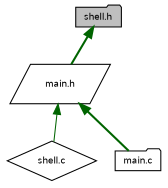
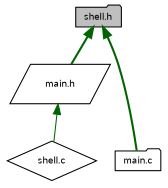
  digraph {
    fontname=Lato
    node [color=black fillcolor=white fontname=Lato fontsize=10 shape=folder style=filled]
    edge [color=darkgreen dir=back fontname=Lato fontsize=10 labelfontname=Helvetica labelfontsize=10 style=bold]
    n1 [fillcolor=grey75 fontcolor=black height=0.2 label="shell.h" width=0.4]
    n2 [height=0.2 label="main.h" shape=parallelogram width=0.4]
    n3 [height=0.2 label="shell.c" shape=diamond width=0.4]
    n4 [height=0.2 label="main.c" width=0.4]
    n1 -> n2
    n2 -> n3 [style=solid]
-   n2 -> n4
+   n1 -> n4
  }
